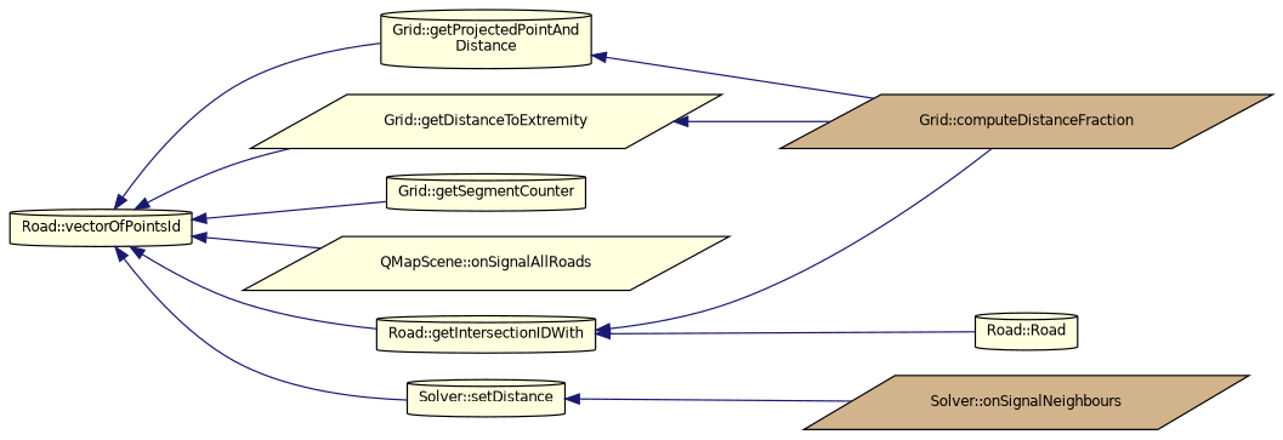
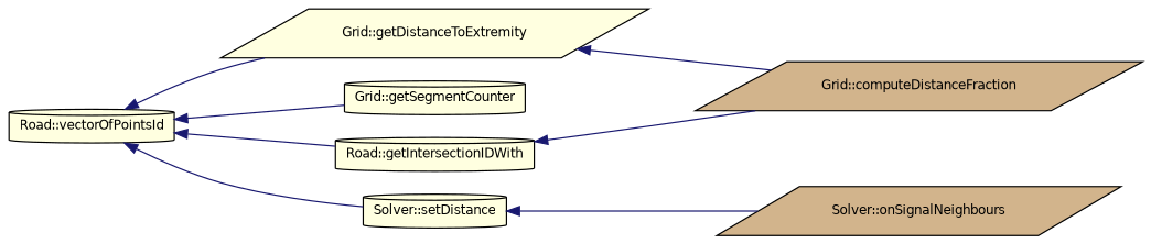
  digraph {
    rankdir=LR
    node [color=black fillcolor=lightyellow fontname=Helvetica fontsize=10 shape=cylinder style=filled]
    edge [color=midnightblue dir=back fontname=Helvetica fontsize=10 labelfontname=Helvetica labelfontsize=10 style=solid]
    n1 [fontcolor=black height=0.2 label="Road::vectorOfPointsId" width=0.4]
-   n2 [height=0.2 label="Grid::getProjectedPointAnd\lDistance" width=0.4]
    n3 [height=0.2 label="Grid::getDistanceToExtremity" shape=parallelogram width=0.4]
    n4 [height=0.2 label="Grid::getSegmentCounter" width=0.4]
-   n5 [height=0.2 label="QMapScene::onSignalAllRoads" shape=parallelogram width=0.4]
    n6 [height=0.2 label="Road::getIntersectionIDWith" width=0.4]
    n7 [height=0.2 label="Solver::setDistance" width=0.4]
    n8 [fillcolor=tan height=0.2 label="Grid::computeDistanceFraction" shape=parallelogram width=0.4]
-   n9 [height=0.2 label="Road::Road" width=0.4]
    n10 [fillcolor=tan height=0.2 label="Solver::onSignalNeighbours" shape=parallelogram width=0.4]
-   n1 -> n2
    n1 -> n3
    n1 -> n4
-   n1 -> n5
    n1 -> n6
    n1 -> n7
-   n2 -> n8
    n3 -> n8
    n6 -> n8
-   n6 -> n9
    n7 -> n10
  }
